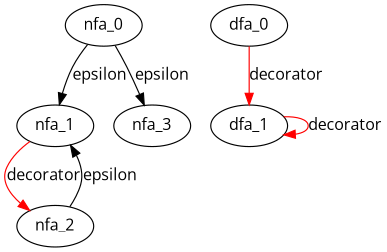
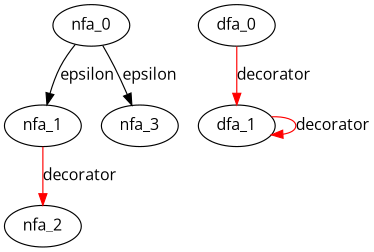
  digraph {
    fontname="Open Sans"
    node [fontname="Open Sans"]
    edge [fontname="Open Sans"]
    nfa_0
    nfa_1
    nfa_2
    nfa_3
    dfa_0
    dfa_1
    subgraph sub_1 {
      nfa_0
      nfa_1
      nfa_2
      nfa_3
    }
    subgraph sub_2 {
      dfa_0
      dfa_1
    }
    nfa_0 -> nfa_1 [label=epsilon]
    nfa_0 -> nfa_3 [label=epsilon]
    nfa_1 -> nfa_2 [color=red label=decorator]
-   nfa_2 -> nfa_1 [label=epsilon]
    dfa_0 -> dfa_1 [color=red label=decorator]
    dfa_1 -> dfa_1 [color=red label=decorator]
  }
